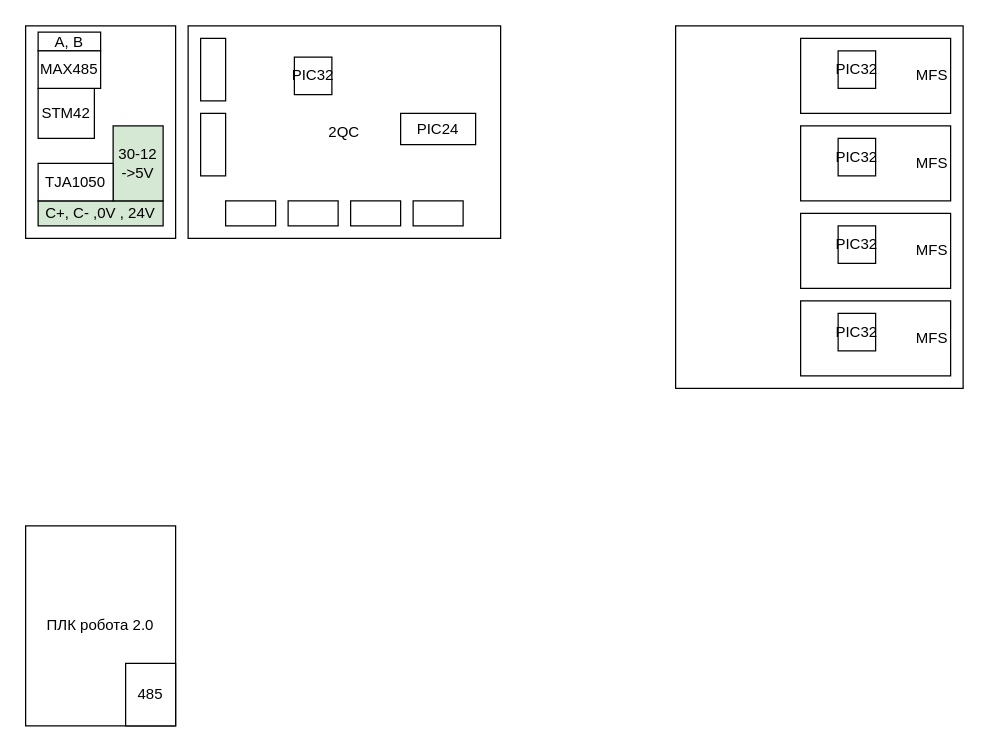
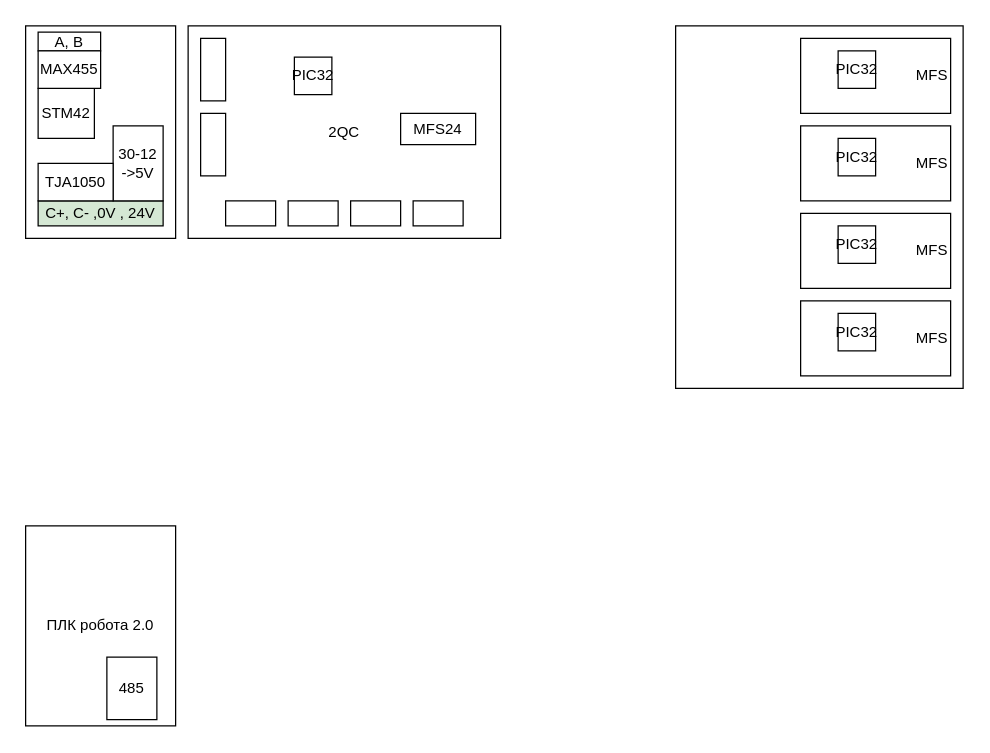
  <mxCell id="0" />
  <mxCell id="1" parent="0" />
  <mxCell id="2" value="" style="rounded=0;whiteSpace=wrap;html=1;" vertex="1" parent="1"><mxGeometry x="540" y="20" width="230" height="290" as="geometry" /></mxCell>
  <mxCell id="3" value="" style="rounded=0;whiteSpace=wrap;html=1;" vertex="1" parent="1"><mxGeometry x="20" y="20" width="120" height="170" as="geometry" /></mxCell>
  <mxCell id="4" value="MFS" style="rounded=0;whiteSpace=wrap;html=1;align=right;" vertex="1" parent="1"><mxGeometry x="640" y="30" width="120" height="60" as="geometry" /></mxCell>
  <mxCell id="5" value="2QC" style="rounded=0;whiteSpace=wrap;html=1;align=center;" vertex="1" parent="1"><mxGeometry x="150" y="20" width="250" height="170" as="geometry" /></mxCell>
  <mxCell id="6" value="MFS" style="rounded=0;whiteSpace=wrap;html=1;align=right;" vertex="1" parent="1"><mxGeometry x="640" y="100" width="120" height="60" as="geometry" /></mxCell>
  <mxCell id="7" value="MFS" style="rounded=0;whiteSpace=wrap;html=1;align=right;" vertex="1" parent="1"><mxGeometry x="640" y="170" width="120" height="60" as="geometry" /></mxCell>
  <mxCell id="8" value="MFS" style="rounded=0;whiteSpace=wrap;html=1;align=right;" vertex="1" parent="1"><mxGeometry x="640" y="240" width="120" height="60" as="geometry" /></mxCell>
  <mxCell id="9" value="" style="rounded=0;whiteSpace=wrap;html=1;" vertex="1" parent="1"><mxGeometry x="180" y="160" width="40" height="20" as="geometry" /></mxCell>
  <mxCell id="10" value="" style="rounded=0;whiteSpace=wrap;html=1;" vertex="1" parent="1"><mxGeometry x="230" y="160" width="40" height="20" as="geometry" /></mxCell>
  <mxCell id="11" value="" style="rounded=0;whiteSpace=wrap;html=1;" vertex="1" parent="1"><mxGeometry x="280" y="160" width="40" height="20" as="geometry" /></mxCell>
  <mxCell id="12" value="" style="rounded=0;whiteSpace=wrap;html=1;" vertex="1" parent="1"><mxGeometry x="330" y="160" width="40" height="20" as="geometry" /></mxCell>
  <mxCell id="13" value="" style="rounded=0;whiteSpace=wrap;html=1;" vertex="1" parent="1"><mxGeometry x="160" y="30" width="20" height="50" as="geometry" /></mxCell>
  <mxCell id="14" value="" style="rounded=0;whiteSpace=wrap;html=1;" vertex="1" parent="1"><mxGeometry x="160" y="90" width="20" height="50" as="geometry" /></mxCell>
  <mxCell id="15" value="PIC32" style="rounded=0;whiteSpace=wrap;html=1;" vertex="1" parent="1"><mxGeometry x="235" y="45" width="30" height="30" as="geometry" /></mxCell>
- <mxCell id="16" value="PIC24" style="rounded=0;whiteSpace=wrap;html=1;" vertex="1" parent="1"><mxGeometry x="320" y="90" width="60" height="25" as="geometry" /></mxCell>
+ <mxCell id="16" value="MFS24" style="rounded=0;whiteSpace=wrap;html=1;" vertex="1" parent="1"><mxGeometry x="320" y="90" width="60" height="25" as="geometry" /></mxCell>
  <mxCell id="17" value="PIC32" style="rounded=0;whiteSpace=wrap;html=1;" vertex="1" parent="1"><mxGeometry x="670" y="40" width="30" height="30" as="geometry" /></mxCell>
  <mxCell id="18" value="PIC32" style="rounded=0;whiteSpace=wrap;html=1;" vertex="1" parent="1"><mxGeometry x="670" y="110" width="30" height="30" as="geometry" /></mxCell>
  <mxCell id="19" value="PIC32" style="rounded=0;whiteSpace=wrap;html=1;" vertex="1" parent="1"><mxGeometry x="670" y="180" width="30" height="30" as="geometry" /></mxCell>
  <mxCell id="20" value="PIC32" style="rounded=0;whiteSpace=wrap;html=1;" vertex="1" parent="1"><mxGeometry x="670" y="250" width="30" height="30" as="geometry" /></mxCell>
  <mxCell id="21" value="C+, C- ,0V , 24V" style="rounded=0;whiteSpace=wrap;html=1;fillColor=#d5e8d4;" vertex="1" parent="1"><mxGeometry x="30" y="160" width="100" height="20" as="geometry" /></mxCell>
- <mxCell id="22" value="30-12 -&amp;gt;5V" style="rounded=0;whiteSpace=wrap;html=1;fillColor=#d5e8d4;" vertex="1" parent="1"><mxGeometry x="90" y="100" width="40" height="60" as="geometry" /></mxCell>
+ <mxCell id="22" value="30-12 -&amp;gt;5V" style="rounded=0;whiteSpace=wrap;html=1;" vertex="1" parent="1"><mxGeometry x="90" y="100" width="40" height="60" as="geometry" /></mxCell>
  <mxCell id="23" value="A, B" style="rounded=0;whiteSpace=wrap;html=1;" vertex="1" parent="1"><mxGeometry x="30" y="25" width="50" height="15" as="geometry" /></mxCell>
  <mxCell id="24" value="STM42" style="rounded=0;whiteSpace=wrap;html=1;" vertex="1" parent="1"><mxGeometry x="30" y="70" width="45" height="40" as="geometry" /></mxCell>
  <mxCell id="25" value="TJA1050" style="rounded=0;whiteSpace=wrap;html=1;" vertex="1" parent="1"><mxGeometry x="30" y="130" width="60" height="30" as="geometry" /></mxCell>
- <mxCell id="26" value="MAX485" style="rounded=0;whiteSpace=wrap;html=1;" vertex="1" parent="1"><mxGeometry x="30" y="40" width="50" height="30" as="geometry" /></mxCell>
+ <mxCell id="26" value="MAX455" style="rounded=0;whiteSpace=wrap;html=1;" vertex="1" parent="1"><mxGeometry x="30" y="40" width="50" height="30" as="geometry" /></mxCell>
  <mxCell id="27" value="ПЛК робота 2.0" style="rounded=0;whiteSpace=wrap;html=1;" vertex="1" parent="1"><mxGeometry x="20" y="420" width="120" height="160" as="geometry" /></mxCell>
- <mxCell id="28" value="485" style="rounded=0;whiteSpace=wrap;html=1;" vertex="1" parent="1"><mxGeometry x="100" y="530" width="40" height="50" as="geometry" /></mxCell>
+ <mxCell id="28" value="485" style="rounded=0;whiteSpace=wrap;html=1;" vertex="1" parent="1"><mxGeometry x="85" y="525" width="40" height="50" as="geometry" /></mxCell>
